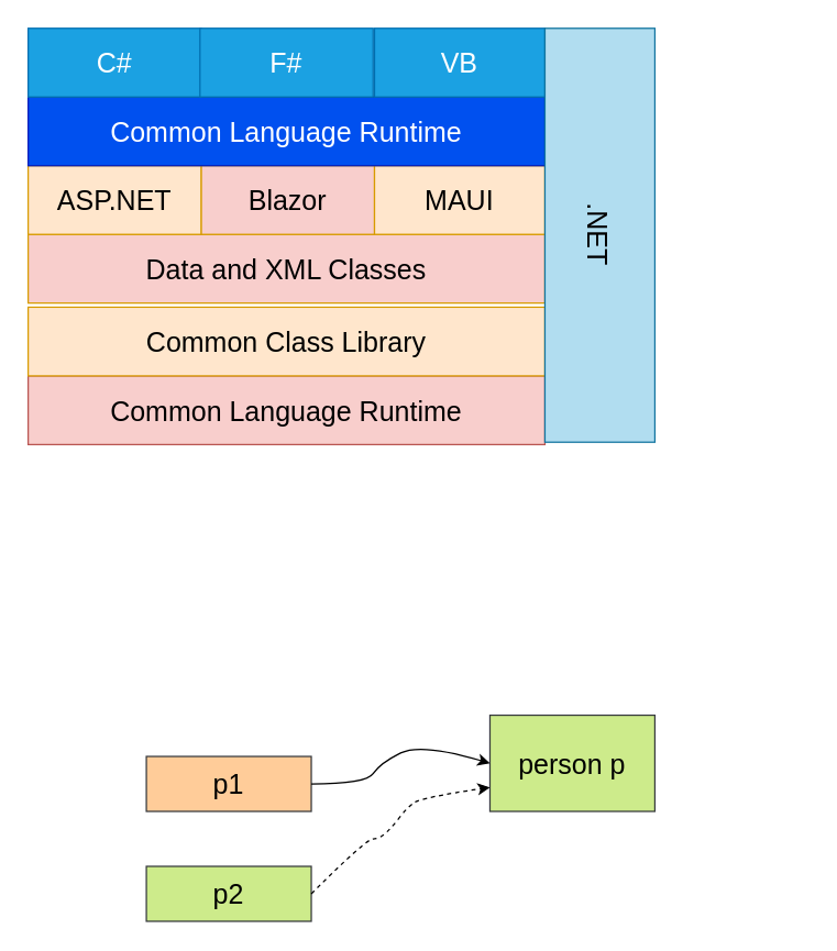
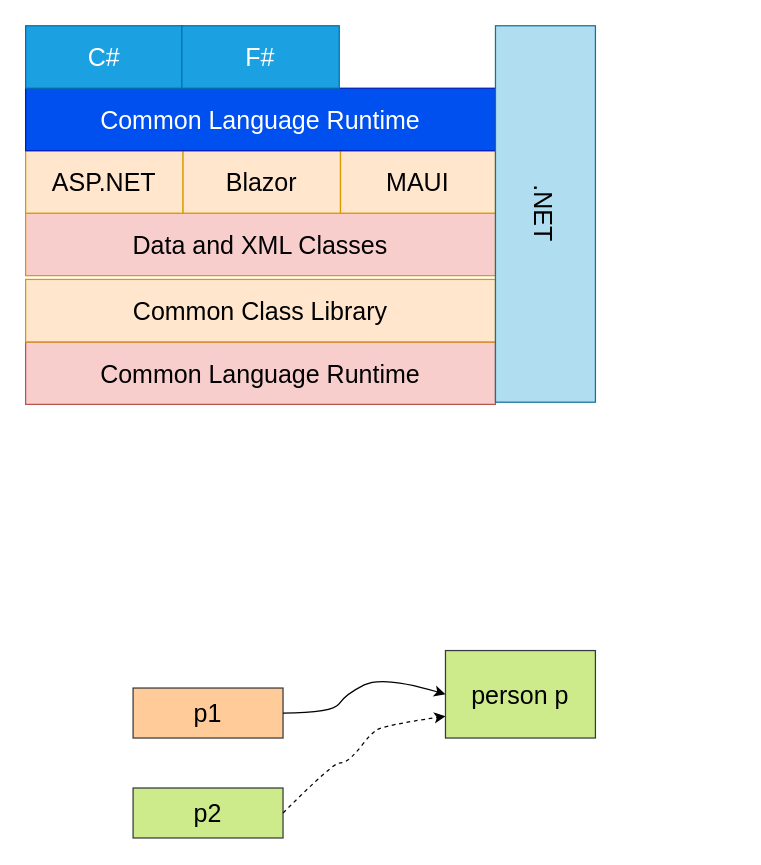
  <mxCell id="0" />
  <mxCell id="1" parent="0" />
  <mxCell id="2" value="Common Language Runtime" style="rounded=0;whiteSpace=wrap;html=1;fontSize=20;fillColor=#f8cecc;strokeColor=#b85450;" vertex="1" parent="1"><mxGeometry x="20" y="273" width="376" height="50" as="geometry" /></mxCell>
  <mxCell id="3" value="Common Class Library" style="rounded=0;whiteSpace=wrap;html=1;fontSize=20;fillColor=#ffe6cc;strokeColor=#d79b00;" vertex="1" parent="1"><mxGeometry x="20" y="223" width="376" height="50" as="geometry" /></mxCell>
  <mxCell id="4" value="Data and XML Classes" style="rounded=0;whiteSpace=wrap;html=1;fontSize=20;fillColor=#f8cecc;strokeColor=#d79b00;" vertex="1" parent="1"><mxGeometry x="20" y="170" width="376" height="50" as="geometry" /></mxCell>
  <mxCell id="5" value="ASP.NET" style="rounded=0;whiteSpace=wrap;html=1;fontSize=20;fillColor=#ffe6cc;strokeColor=#d79b00;" vertex="1" parent="1"><mxGeometry x="20" y="120" width="126" height="50" as="geometry" /></mxCell>
- <mxCell id="6" value="Blazor" style="rounded=0;whiteSpace=wrap;html=1;fontSize=20;fillColor=#f8cecc;strokeColor=#d79b00;" vertex="1" parent="1"><mxGeometry x="146" y="120" width="126" height="50" as="geometry" /></mxCell>
+ <mxCell id="6" value="Blazor" style="rounded=0;whiteSpace=wrap;html=1;fontSize=20;fillColor=#ffe6cc;strokeColor=#d79b00;" vertex="1" parent="1"><mxGeometry x="146" y="120" width="126" height="50" as="geometry" /></mxCell>
  <mxCell id="7" value="MAUI" style="rounded=0;whiteSpace=wrap;html=1;fontSize=20;fillColor=#ffe6cc;strokeColor=#d79b00;" vertex="1" parent="1"><mxGeometry x="272" y="120" width="124" height="50" as="geometry" /></mxCell>
  <mxCell id="8" value="Common Language Runtime" style="rounded=0;whiteSpace=wrap;html=1;fontSize=20;fillColor=#0050ef;strokeColor=#001DBC;fontColor=#ffffff;" vertex="1" parent="1"><mxGeometry x="20" y="70" width="376" height="50" as="geometry" /></mxCell>
  <mxCell id="9" value="C#" style="rounded=0;whiteSpace=wrap;html=1;fontSize=20;fillColor=#1ba1e2;strokeColor=#006EAF;fontColor=#ffffff;" vertex="1" parent="1"><mxGeometry x="20" y="20" width="126" height="50" as="geometry" /></mxCell>
  <mxCell id="10" value="F#" style="rounded=0;whiteSpace=wrap;html=1;fontSize=20;fillColor=#1ba1e2;strokeColor=#006EAF;fontColor=#ffffff;" vertex="1" parent="1"><mxGeometry x="145" y="20" width="126" height="50" as="geometry" /></mxCell>
- <mxCell id="11" value="VB" style="rounded=0;whiteSpace=wrap;html=1;fontSize=20;fillColor=#1ba1e2;strokeColor=#006EAF;fontColor=#ffffff;" vertex="1" parent="1"><mxGeometry x="272" y="20" width="124" height="50" as="geometry" /></mxCell>
  <mxCell id="12" value=".NET" style="rounded=0;whiteSpace=wrap;html=1;fontSize=20;fillColor=#b1ddf0;strokeColor=#10739e;rotation=90;" vertex="1" parent="1"><mxGeometry x="285.38" y="130.63" width="301.25" height="80" as="geometry" /></mxCell>
  <mxCell id="13" value="person p" style="rounded=0;whiteSpace=wrap;html=1;fontSize=20;fillColor=#cdeb8b;strokeColor=#36393d;" vertex="1" parent="1"><mxGeometry x="356" y="520" width="120" height="70" as="geometry" /></mxCell>
  <mxCell id="14" value="p1" style="rounded=0;whiteSpace=wrap;html=1;fontSize=20;fillColor=#ffcc99;strokeColor=#36393d;" vertex="1" parent="1"><mxGeometry x="106" y="550" width="120" height="40" as="geometry" /></mxCell>
  <mxCell id="15" value="p2" style="rounded=0;whiteSpace=wrap;html=1;fontSize=20;fillColor=#cdeb8b;strokeColor=#36393d;" vertex="1" parent="1"><mxGeometry x="106" y="630" width="120" height="40" as="geometry" /></mxCell>
  <mxCell id="16" value="" style="curved=1;endArrow=classic;html=1;rounded=0;fontSize=20;entryX=0;entryY=0.5;entryDx=0;entryDy=0;" edge="1" parent="1" target="13"><mxGeometry width="50" height="50" relative="1" as="geometry"><mxPoint x="226" y="570" as="sourcePoint" /><mxPoint x="276" y="520" as="targetPoint" /><Array as="points"><mxPoint x="266" y="570" /><mxPoint x="276" y="555" /><mxPoint x="306" y="540" /></Array></mxGeometry></mxCell>
  <mxCell id="17" value="" style="curved=1;endArrow=classic;html=1;rounded=0;fontSize=20;entryX=0;entryY=0.75;entryDx=0;entryDy=0;exitX=1;exitY=0.5;exitDx=0;exitDy=0;dashed=1;" edge="1" parent="1" source="15" target="13"><mxGeometry width="50" height="50" relative="1" as="geometry"><mxPoint x="226" y="610" as="sourcePoint" /><mxPoint x="356" y="595" as="targetPoint" /><Array as="points"><mxPoint x="266" y="610" /><mxPoint x="276" y="610" /><mxPoint x="286" y="600" /><mxPoint x="296" y="587" /><mxPoint x="306" y="580" /></Array></mxGeometry></mxCell>
